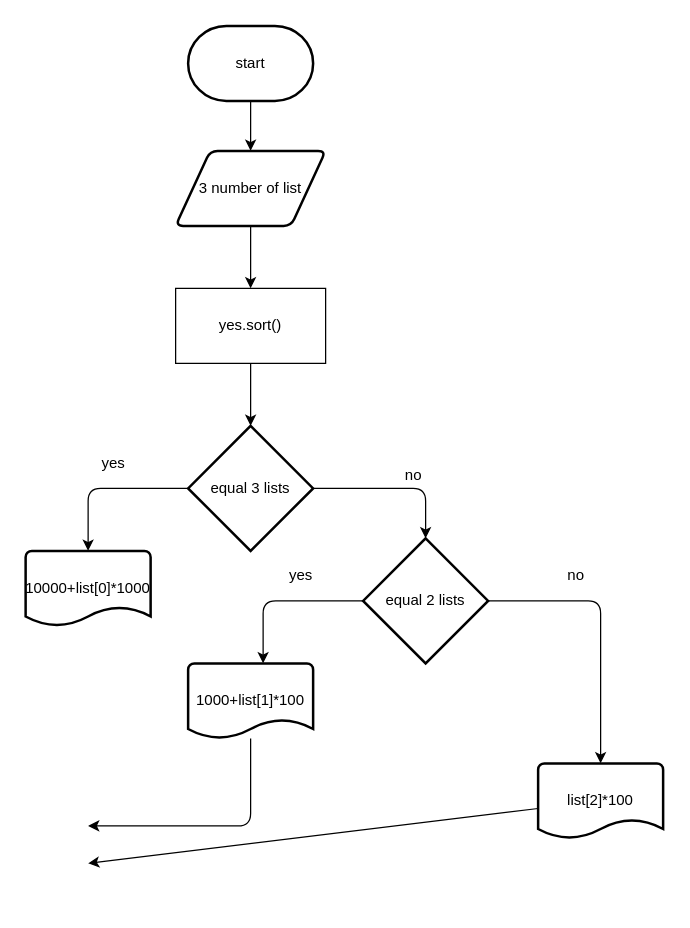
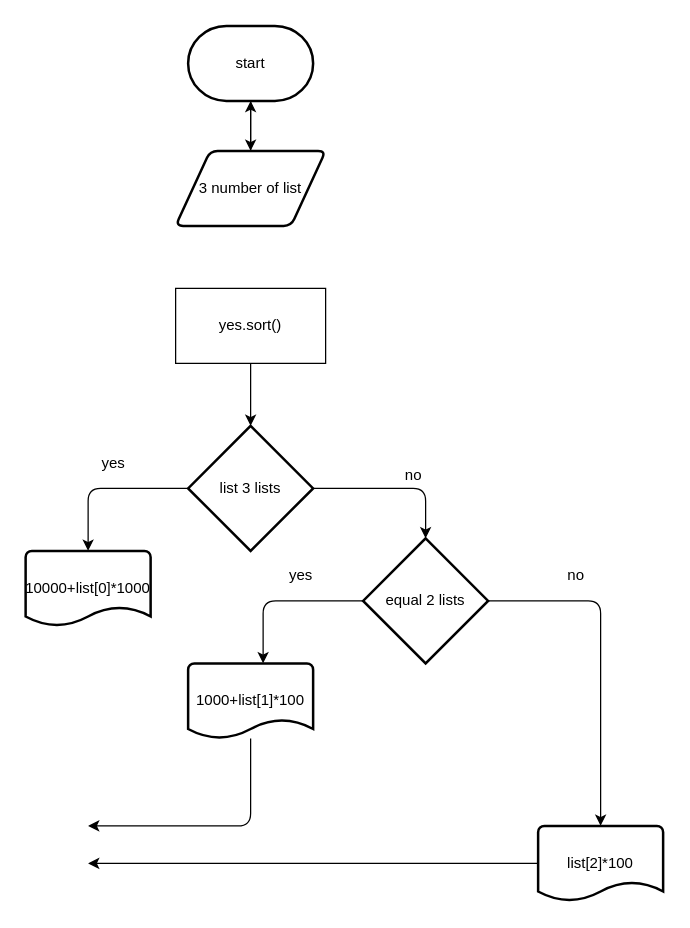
  <mxCell id="0" />
  <mxCell id="1" parent="0" />
  <mxCell id="2" style="edgeStyle=none;html=1;" parent="1" source="3" edge="1"><mxGeometry relative="1" as="geometry"><mxPoint x="200" y="120" as="targetPoint" /></mxGeometry></mxCell>
  <mxCell id="3" value="start" style="strokeWidth=2;html=1;shape=mxgraph.flowchart.terminator;whiteSpace=wrap;" parent="1" vertex="1"><mxGeometry x="150" y="20" width="100" height="60" as="geometry" /></mxCell>
- <mxCell id="4" style="edgeStyle=orthogonalEdgeStyle;rounded=0;orthogonalLoop=1;jettySize=auto;html=1;entryX=0.5;entryY=0;entryDx=0;entryDy=0;" edge="1" parent="1" source="5" target="18"><mxGeometry relative="1" as="geometry" /></mxCell>
+ <mxCell id="4" style="edgeStyle=orthogonalEdgeStyle;rounded=0;orthogonalLoop=1;jettySize=auto;html=1;" edge="1" parent="1" source="5" target="3"><mxGeometry relative="1" as="geometry" /></mxCell>
  <mxCell id="5" value="&lt;span&gt;3 number of list&lt;/span&gt;" style="shape=parallelogram;html=1;strokeWidth=2;perimeter=parallelogramPerimeter;whiteSpace=wrap;rounded=1;arcSize=12;size=0.23;" parent="1" vertex="1"><mxGeometry x="140" y="120" width="120" height="60" as="geometry" /></mxCell>
  <mxCell id="6" style="edgeStyle=none;html=1;" parent="1" source="8" edge="1"><mxGeometry relative="1" as="geometry"><mxPoint x="70" y="440" as="targetPoint" /><Array as="points"><mxPoint x="70" y="390" /></Array></mxGeometry></mxCell>
  <mxCell id="7" style="edgeStyle=none;html=1;" parent="1" source="8" edge="1"><mxGeometry relative="1" as="geometry"><mxPoint x="340" y="430" as="targetPoint" /><Array as="points"><mxPoint x="340" y="390" /><mxPoint x="340" y="410" /></Array></mxGeometry></mxCell>
- <mxCell id="8" value="equal 3 lists" style="strokeWidth=2;html=1;shape=mxgraph.flowchart.decision;whiteSpace=wrap;" parent="1" vertex="1"><mxGeometry x="150" y="340" width="100" height="100" as="geometry" /></mxCell>
+ <mxCell id="8" value="list 3 lists" style="strokeWidth=2;html=1;shape=mxgraph.flowchart.decision;whiteSpace=wrap;" parent="1" vertex="1"><mxGeometry x="150" y="340" width="100" height="100" as="geometry" /></mxCell>
  <mxCell id="9" value="10000+list[0]*1000" style="strokeWidth=2;html=1;shape=mxgraph.flowchart.document2;whiteSpace=wrap;size=0.25;" parent="1" vertex="1"><mxGeometry x="20" y="440" width="100" height="60" as="geometry" /></mxCell>
  <mxCell id="10" style="edgeStyle=none;html=1;" parent="1" source="12" edge="1"><mxGeometry relative="1" as="geometry"><mxPoint x="210" y="530" as="targetPoint" /><Array as="points"><mxPoint x="210" y="480" /></Array></mxGeometry></mxCell>
  <mxCell id="11" style="edgeStyle=none;html=1;entryX=0.5;entryY=0;entryDx=0;entryDy=0;entryPerimeter=0;" parent="1" source="12" edge="1" target="16"><mxGeometry relative="1" as="geometry"><mxPoint x="480" y="530" as="targetPoint" /><Array as="points"><mxPoint x="480" y="480" /></Array></mxGeometry></mxCell>
  <mxCell id="12" value="equal 2 lists" style="strokeWidth=2;html=1;shape=mxgraph.flowchart.decision;whiteSpace=wrap;" parent="1" vertex="1"><mxGeometry x="290" y="430" width="100" height="100" as="geometry" /></mxCell>
  <mxCell id="13" style="edgeStyle=none;html=1;" parent="1" source="14" edge="1"><mxGeometry relative="1" as="geometry"><mxPoint x="70" y="660" as="targetPoint" /><Array as="points"><mxPoint x="200" y="660" /></Array></mxGeometry></mxCell>
  <mxCell id="14" value="1000+list[1]*100" style="strokeWidth=2;html=1;shape=mxgraph.flowchart.document2;whiteSpace=wrap;size=0.25;" parent="1" vertex="1"><mxGeometry x="150" y="530" width="100" height="60" as="geometry" /></mxCell>
  <mxCell id="15" style="edgeStyle=none;html=1;" parent="1" source="16" edge="1"><mxGeometry relative="1" as="geometry"><mxPoint x="70" y="690" as="targetPoint" /></mxGeometry></mxCell>
- <mxCell id="16" value="list[2]*100" style="strokeWidth=2;html=1;shape=mxgraph.flowchart.document2;whiteSpace=wrap;size=0.25;" parent="1" vertex="1"><mxGeometry x="430" y="610" width="100" height="60" as="geometry" /></mxCell>
+ <mxCell id="16" value="list[2]*100" style="strokeWidth=2;html=1;shape=mxgraph.flowchart.document2;whiteSpace=wrap;size=0.25;" parent="1" vertex="1"><mxGeometry x="430" y="660" width="100" height="60" as="geometry" /></mxCell>
  <mxCell id="17" style="edgeStyle=none;html=1;entryX=0.5;entryY=0;entryDx=0;entryDy=0;entryPerimeter=0;" parent="1" source="18" target="8" edge="1"><mxGeometry relative="1" as="geometry" /></mxCell>
  <mxCell id="18" value="yes.sort()" style="rounded=0;whiteSpace=wrap;html=1;" parent="1" vertex="1"><mxGeometry x="140" y="230" width="120" height="60" as="geometry" /></mxCell>
  <mxCell id="19" value="yes" style="text;html=1;align=center;verticalAlign=middle;resizable=0;points=[];autosize=1;strokeColor=none;fillColor=none;" parent="1" vertex="1"><mxGeometry x="75" y="360" width="30" height="20" as="geometry" /></mxCell>
  <mxCell id="20" value="no" style="text;html=1;align=center;verticalAlign=middle;resizable=0;points=[];autosize=1;strokeColor=none;fillColor=none;" parent="1" vertex="1"><mxGeometry x="315" y="370" width="30" height="20" as="geometry" /></mxCell>
  <mxCell id="21" value="yes" style="text;html=1;align=center;verticalAlign=middle;resizable=0;points=[];autosize=1;strokeColor=none;fillColor=none;" parent="1" vertex="1"><mxGeometry x="225" y="450" width="30" height="20" as="geometry" /></mxCell>
  <mxCell id="22" value="no" style="text;html=1;align=center;verticalAlign=middle;resizable=0;points=[];autosize=1;strokeColor=none;fillColor=none;" parent="1" vertex="1"><mxGeometry x="445" y="450" width="30" height="20" as="geometry" /></mxCell>
